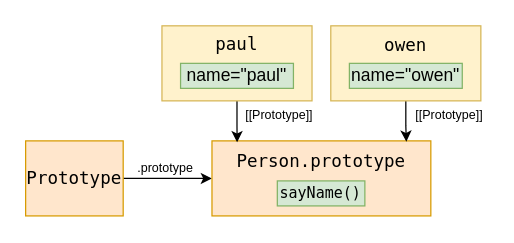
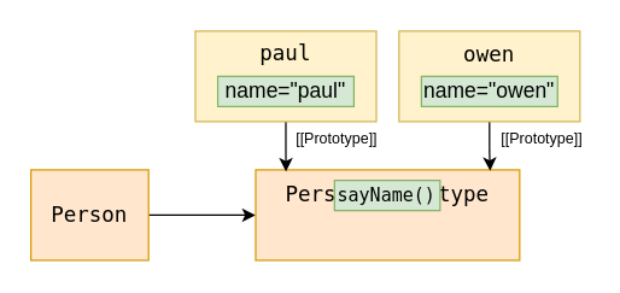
  <mxCell id="0" />
  <mxCell id="1" parent="0" />
  <mxCell id="2" style="edgeStyle=orthogonalEdgeStyle;rounded=0;orthogonalLoop=1;jettySize=auto;html=1;fontSize=14;" edge="1" parent="1" source="3" target="4"><mxGeometry relative="1" as="geometry" /></mxCell>
- <mxCell id="3" value="&lt;pre style=&quot;font-size: 14px&quot;&gt;Prototype&lt;/pre&gt;" style="rounded=0;whiteSpace=wrap;html=1;fillColor=#ffe6cc;strokeColor=#d79b00;" vertex="1" parent="1"><mxGeometry x="20" y="112" width="78" height="60" as="geometry" /></mxCell>
+ <mxCell id="3" value="&lt;pre style=&quot;font-size: 14px&quot;&gt;Person&lt;/pre&gt;" style="rounded=0;whiteSpace=wrap;html=1;fillColor=#ffe6cc;strokeColor=#d79b00;" vertex="1" parent="1"><mxGeometry x="20" y="112" width="78" height="60" as="geometry" /></mxCell>
  <mxCell id="4" value="&lt;pre style=&quot;font-size: 14px&quot;&gt;Person.prototype&lt;/pre&gt;&lt;div&gt;&lt;br&gt;&lt;/div&gt;&lt;div style=&quot;font-size: 1px&quot;&gt;&lt;br&gt;&lt;/div&gt;&lt;div style=&quot;font-size: 1px&quot;&gt;&lt;br&gt;&lt;/div&gt;&lt;div style=&quot;font-size: 1px&quot;&gt;&lt;br&gt;&lt;/div&gt;&lt;div style=&quot;font-size: 1px&quot;&gt;&lt;br&gt;&lt;/div&gt;&lt;div style=&quot;font-size: 1px&quot;&gt;&lt;br&gt;&lt;/div&gt;&lt;div style=&quot;font-size: 1px&quot;&gt;&lt;br&gt;&lt;/div&gt;&lt;div style=&quot;font-size: 1px&quot;&gt;&lt;br&gt;&lt;/div&gt;&lt;div style=&quot;font-size: 1px&quot;&gt;&lt;br&gt;&lt;/div&gt;&lt;div style=&quot;font-size: 1px&quot;&gt;&lt;br&gt;&lt;/div&gt;&lt;div style=&quot;font-size: 1px&quot;&gt;&lt;br&gt;&lt;/div&gt;&lt;div style=&quot;font-size: 1px&quot;&gt;&lt;br&gt;&lt;/div&gt;" style="rounded=0;whiteSpace=wrap;html=1;fillColor=#ffe6cc;strokeColor=#d79b00;" vertex="1" parent="1"><mxGeometry x="169" y="112" width="175" height="60" as="geometry" /></mxCell>
  <mxCell id="5" style="edgeStyle=orthogonalEdgeStyle;rounded=0;orthogonalLoop=1;jettySize=auto;html=1;entryX=0.115;entryY=0.019;entryDx=0;entryDy=0;entryPerimeter=0;fontSize=14;" edge="1" parent="1" source="6" target="4"><mxGeometry relative="1" as="geometry" /></mxCell>
  <mxCell id="6" value="&lt;pre style=&quot;font-size: 14px&quot;&gt;&lt;font style=&quot;font-size: 14px&quot;&gt;paul&lt;/font&gt;&lt;/pre&gt;&lt;div style=&quot;font-size: 14px&quot;&gt;&lt;font style=&quot;font-size: 14px&quot;&gt;&lt;br&gt;&lt;/font&gt;&lt;/div&gt;&lt;div&gt;&lt;br&gt;&lt;/div&gt;" style="rounded=0;whiteSpace=wrap;html=1;fillColor=#fff2cc;strokeColor=#d6b656;" vertex="1" parent="1"><mxGeometry x="129" y="20" width="120" height="60" as="geometry" /></mxCell>
  <mxCell id="7" style="edgeStyle=orthogonalEdgeStyle;rounded=0;orthogonalLoop=1;jettySize=auto;html=1;entryX=0.888;entryY=0.011;entryDx=0;entryDy=0;entryPerimeter=0;fontSize=14;" edge="1" parent="1" source="8" target="4"><mxGeometry relative="1" as="geometry" /></mxCell>
  <mxCell id="8" value="&lt;pre style=&quot;font-size: 14px&quot;&gt;owen&lt;/pre&gt;&lt;div&gt;&lt;br&gt;&lt;/div&gt;&lt;div&gt;&lt;br&gt;&lt;/div&gt;" style="rounded=0;whiteSpace=wrap;html=1;fillColor=#fff2cc;strokeColor=#d6b656;" vertex="1" parent="1"><mxGeometry x="264" y="20" width="120" height="60" as="geometry" /></mxCell>
- <mxCell id="9" value="&lt;pre style=&quot;font-size: 12px&quot;&gt;&lt;font style=&quot;font-size: 12px&quot;&gt;sayName()&lt;/font&gt;&lt;/pre&gt;" style="rounded=0;whiteSpace=wrap;html=1;fontSize=14;fillColor=#d5e8d4;strokeColor=#82b366;" vertex="1" parent="1"><mxGeometry x="221.25" y="144" width="70" height="20" as="geometry" /></mxCell>
+ <mxCell id="9" value="&lt;pre style=&quot;font-size: 12px&quot;&gt;&lt;font style=&quot;font-size: 12px&quot;&gt;sayName()&lt;/font&gt;&lt;/pre&gt;" style="rounded=0;whiteSpace=wrap;html=1;fontSize=14;fillColor=#d5e8d4;strokeColor=#82b366;" vertex="1" parent="1"><mxGeometry x="221.25" y="119" width="70" height="20" as="geometry" /></mxCell>
  <mxCell id="10" value="name=&quot;paul&quot;" style="rounded=0;whiteSpace=wrap;html=1;fontSize=14;fillColor=#d5e8d4;strokeColor=#82b366;" vertex="1" parent="1"><mxGeometry x="143.88" y="50" width="90.25" height="20" as="geometry" /></mxCell>
  <mxCell id="11" value="&lt;font style=&quot;font-size: 10px&quot;&gt;[[Prototype]]&lt;/font&gt;" style="text;html=1;strokeColor=none;fillColor=none;align=center;verticalAlign=middle;whiteSpace=wrap;rounded=0;fontSize=1;" vertex="1" parent="1"><mxGeometry x="329" y="76" width="60" height="30" as="geometry" /></mxCell>
  <mxCell id="12" value="&lt;font style=&quot;font-size: 10px&quot;&gt;[[Prototype]]&lt;/font&gt;" style="text;html=1;strokeColor=none;fillColor=none;align=center;verticalAlign=middle;whiteSpace=wrap;rounded=0;fontSize=1;" vertex="1" parent="1"><mxGeometry x="193" y="76" width="60" height="30" as="geometry" /></mxCell>
- <mxCell id="13" value="&lt;font style=&quot;font-size: 10px&quot;&gt;.prototype&lt;br&gt;&lt;/font&gt;" style="text;html=1;strokeColor=none;fillColor=none;align=center;verticalAlign=middle;whiteSpace=wrap;rounded=0;fontSize=1;" vertex="1" parent="1"><mxGeometry x="102" y="118" width="60" height="30" as="geometry" /></mxCell>
  <mxCell id="14" value="name=&quot;owen&quot;" style="rounded=0;whiteSpace=wrap;html=1;fontSize=14;fillColor=#d5e8d4;strokeColor=#82b366;" vertex="1" parent="1"><mxGeometry x="278.88" y="50" width="90.25" height="20" as="geometry" /></mxCell>
